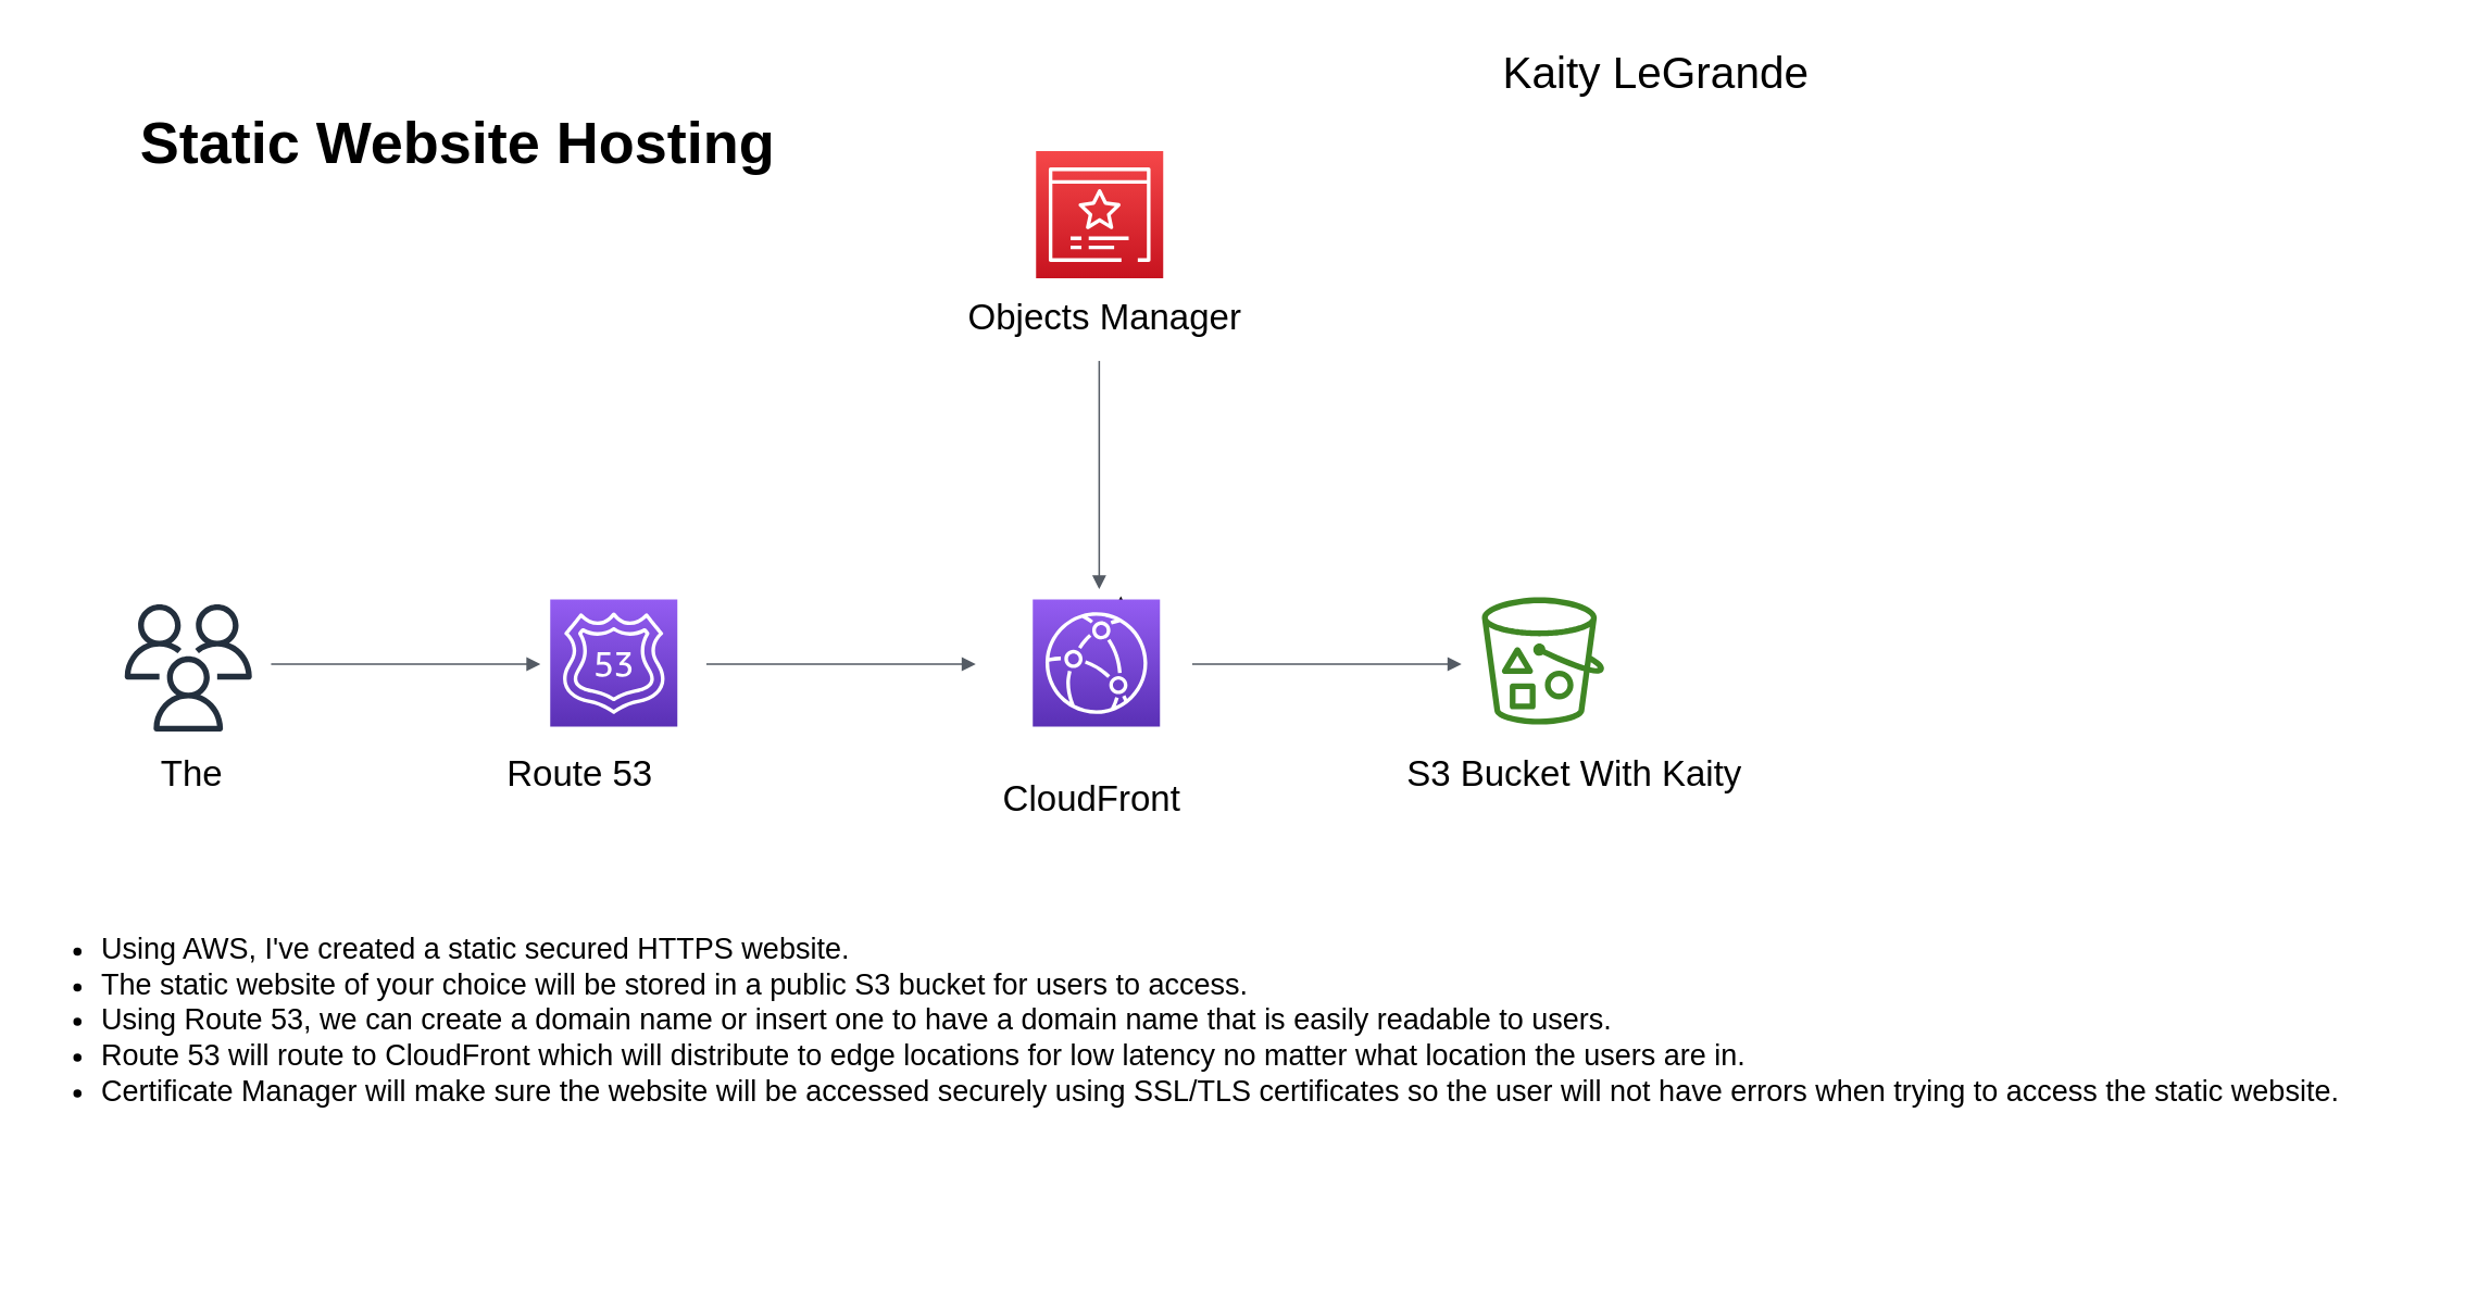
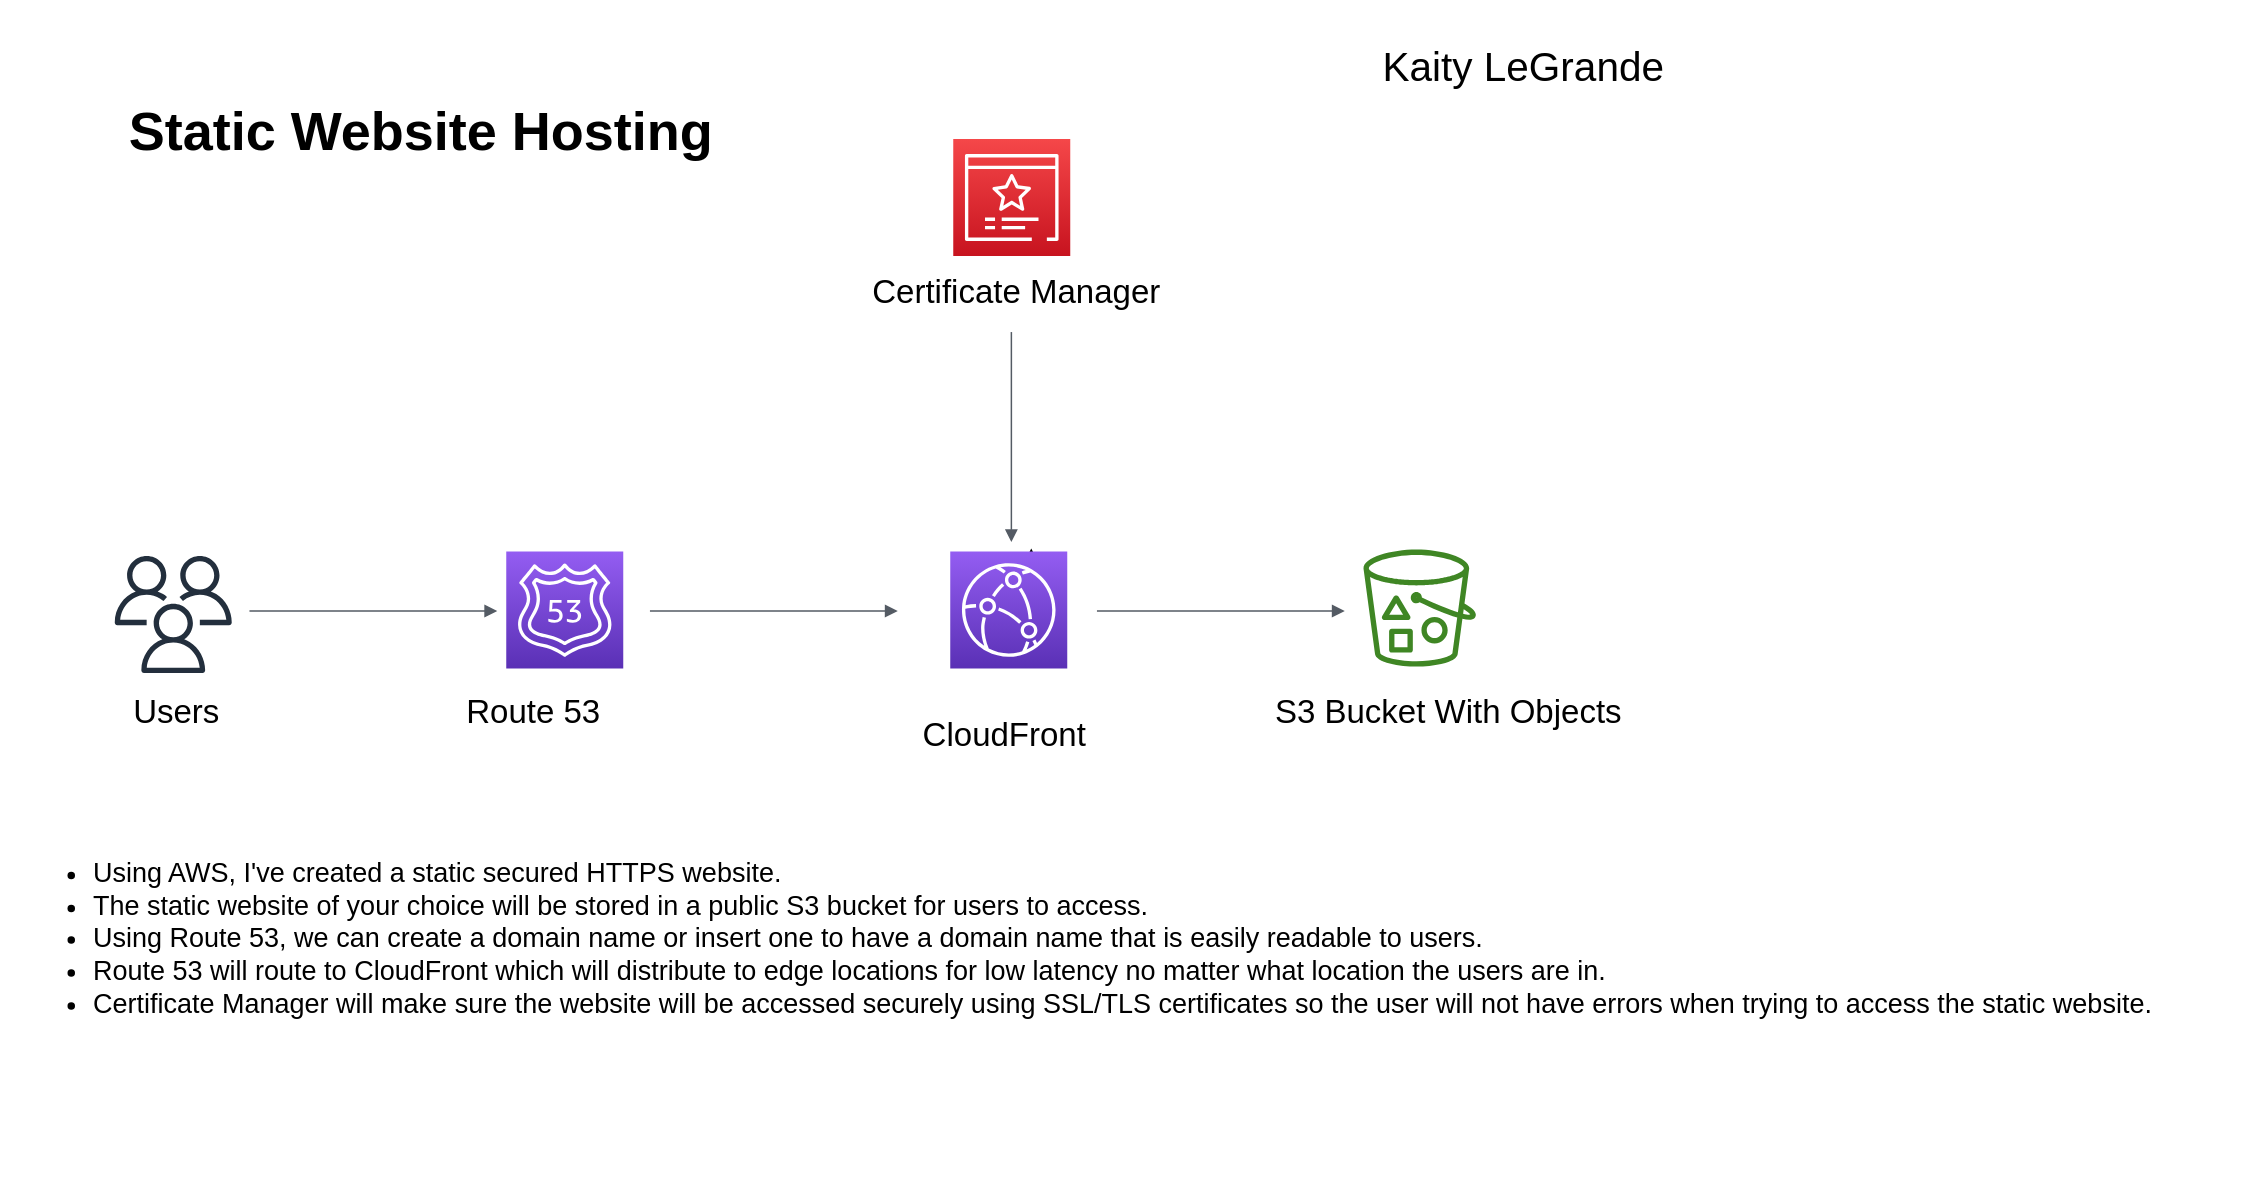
  <mxCell id="0" />
  <mxCell id="1" parent="0" />
  <mxCell id="2" value="" style="sketch=0;points=[[0,0,0],[0.25,0,0],[0.5,0,0],[0.75,0,0],[1,0,0],[0,1,0],[0.25,1,0],[0.5,1,0],[0.75,1,0],[1,1,0],[0,0.25,0],[0,0.5,0],[0,0.75,0],[1,0.25,0],[1,0.5,0],[1,0.75,0]];outlineConnect=0;fontColor=#232F3E;gradientColor=#945DF2;gradientDirection=north;fillColor=#5A30B5;strokeColor=#ffffff;dashed=0;verticalLabelPosition=bottom;verticalAlign=top;align=center;html=1;fontSize=12;fontStyle=0;aspect=fixed;shape=mxgraph.aws4.resourceIcon;resIcon=mxgraph.aws4.route_53;" vertex="1" parent="1"><mxGeometry x="337" y="367" width="78" height="78" as="geometry" /></mxCell>
  <mxCell id="3" style="edgeStyle=orthogonalEdgeStyle;rounded=0;orthogonalLoop=1;jettySize=auto;html=1;exitX=0.5;exitY=1;exitDx=0;exitDy=0;exitPerimeter=0;" edge="1" parent="1"><mxGeometry relative="1" as="geometry"><mxPoint x="687" y="365" as="targetPoint" /><mxPoint x="686" y="373" as="sourcePoint" /></mxGeometry></mxCell>
  <mxCell id="4" value="" style="edgeStyle=orthogonalEdgeStyle;html=1;endArrow=block;elbow=vertical;startArrow=none;endFill=1;strokeColor=#545B64;rounded=0;" edge="1" parent="1"><mxGeometry width="100" relative="1" as="geometry"><mxPoint x="165.8" y="406.647" as="sourcePoint" /><mxPoint x="331" y="406.71" as="targetPoint" /><Array as="points"><mxPoint x="301" y="407" /></Array></mxGeometry></mxCell>
  <mxCell id="5" value="" style="sketch=0;points=[[0,0,0],[0.25,0,0],[0.5,0,0],[0.75,0,0],[1,0,0],[0,1,0],[0.25,1,0],[0.5,1,0],[0.75,1,0],[1,1,0],[0,0.25,0],[0,0.5,0],[0,0.75,0],[1,0.25,0],[1,0.5,0],[1,0.75,0]];outlineConnect=0;fontColor=#232F3E;gradientColor=#F54749;gradientDirection=north;fillColor=#C7131F;strokeColor=#ffffff;dashed=0;verticalLabelPosition=bottom;verticalAlign=top;align=center;html=1;fontSize=12;fontStyle=0;aspect=fixed;shape=mxgraph.aws4.resourceIcon;resIcon=mxgraph.aws4.certificate_manager_3;fontFamily=Helvetica;" vertex="1" parent="1"><mxGeometry x="635" y="92" width="78" height="78" as="geometry" /></mxCell>
  <mxCell id="6" value="" style="sketch=0;outlineConnect=0;fontColor=#232F3E;gradientColor=none;fillColor=#232F3D;strokeColor=none;dashed=0;verticalLabelPosition=bottom;verticalAlign=top;align=center;html=1;fontSize=12;fontStyle=0;aspect=fixed;pointerEvents=1;shape=mxgraph.aws4.users;" vertex="1" parent="1"><mxGeometry x="76" y="370" width="78" height="78" as="geometry" /></mxCell>
  <mxCell id="7" value="" style="sketch=0;points=[[0,0,0],[0.25,0,0],[0.5,0,0],[0.75,0,0],[1,0,0],[0,1,0],[0.25,1,0],[0.5,1,0],[0.75,1,0],[1,1,0],[0,0.25,0],[0,0.5,0],[0,0.75,0],[1,0.25,0],[1,0.5,0],[1,0.75,0]];outlineConnect=0;fontColor=#232F3E;gradientColor=#945DF2;gradientDirection=north;fillColor=#5A30B5;strokeColor=#ffffff;dashed=0;verticalLabelPosition=bottom;verticalAlign=top;align=center;html=1;fontSize=12;fontStyle=0;aspect=fixed;shape=mxgraph.aws4.resourceIcon;resIcon=mxgraph.aws4.cloudfront;" vertex="1" parent="1"><mxGeometry x="633" y="367" width="78" height="78" as="geometry" /></mxCell>
  <mxCell id="8" value="" style="edgeStyle=orthogonalEdgeStyle;html=1;endArrow=block;elbow=vertical;startArrow=none;endFill=1;strokeColor=#545B64;rounded=0;" edge="1" parent="1"><mxGeometry width="100" relative="1" as="geometry"><mxPoint x="432.8" y="406.647" as="sourcePoint" /><mxPoint x="598" y="406.71" as="targetPoint" /><Array as="points"><mxPoint x="568" y="407" /></Array></mxGeometry></mxCell>
  <mxCell id="9" value="" style="sketch=0;outlineConnect=0;fontColor=#232F3E;gradientColor=none;fillColor=#3F8624;strokeColor=none;dashed=0;verticalLabelPosition=bottom;verticalAlign=top;align=center;html=1;fontSize=12;fontStyle=0;aspect=fixed;pointerEvents=1;shape=mxgraph.aws4.bucket_with_objects;" vertex="1" parent="1"><mxGeometry x="908.5" y="365.71" width="75" height="78" as="geometry" /></mxCell>
  <mxCell id="10" value="" style="edgeStyle=orthogonalEdgeStyle;html=1;endArrow=block;elbow=vertical;startArrow=none;endFill=1;strokeColor=#545B64;rounded=0;" edge="1" parent="1"><mxGeometry width="100" relative="1" as="geometry"><mxPoint x="730.8" y="406.647" as="sourcePoint" /><mxPoint x="896" y="406.71" as="targetPoint" /><Array as="points"><mxPoint x="866" y="407" /></Array></mxGeometry></mxCell>
  <mxCell id="11" value="" style="html=1;endArrow=block;elbow=vertical;startArrow=none;endFill=1;strokeColor=#545B64;rounded=0;" edge="1" parent="1"><mxGeometry width="100" relative="1" as="geometry"><mxPoint x="673.75" y="220.71" as="sourcePoint" /><mxPoint x="673.75" y="360.71" as="targetPoint" /></mxGeometry></mxCell>
- <mxCell id="12" value="The" style="text;html=1;resizable=0;autosize=1;align=center;verticalAlign=middle;points=[];fillColor=none;strokeColor=none;rounded=0;fontFamily=Helvetica;fontSize=22;" vertex="1" parent="1"><mxGeometry x="77" y="455" width="80" height="40" as="geometry" /></mxCell>
+ <mxCell id="12" value="Users" style="text;html=1;resizable=0;autosize=1;align=center;verticalAlign=middle;points=[];fillColor=none;strokeColor=none;rounded=0;fontFamily=Helvetica;fontSize=22;" vertex="1" parent="1"><mxGeometry x="77" y="455" width="80" height="40" as="geometry" /></mxCell>
  <mxCell id="13" value="Route 53" style="text;html=1;resizable=0;autosize=1;align=center;verticalAlign=middle;points=[];fillColor=none;strokeColor=none;rounded=0;fontFamily=Helvetica;fontSize=22;" vertex="1" parent="1"><mxGeometry x="300" y="455" width="110" height="40" as="geometry" /></mxCell>
  <mxCell id="14" value="CloudFront" style="text;html=1;resizable=0;autosize=1;align=center;verticalAlign=middle;points=[];fillColor=none;strokeColor=none;rounded=0;fontFamily=Helvetica;fontSize=22;" vertex="1" parent="1"><mxGeometry x="604" y="470" width="130" height="40" as="geometry" /></mxCell>
- <mxCell id="15" value="S3 Bucket With Kaity" style="text;html=1;resizable=0;autosize=1;align=center;verticalAlign=middle;points=[];fillColor=none;strokeColor=none;rounded=0;fontFamily=Helvetica;fontSize=22;" vertex="1" parent="1"><mxGeometry x="840" y="455" width="250" height="40" as="geometry" /></mxCell>
- <mxCell id="16" value="Objects Manager" style="text;html=1;resizable=0;autosize=1;align=center;verticalAlign=middle;points=[];fillColor=none;strokeColor=none;rounded=0;fontFamily=Helvetica;fontSize=22;" vertex="1" parent="1"><mxGeometry x="572" y="175" width="210" height="40" as="geometry" /></mxCell>
+ <mxCell id="15" value="S3 Bucket With Objects" style="text;html=1;resizable=0;autosize=1;align=center;verticalAlign=middle;points=[];fillColor=none;strokeColor=none;rounded=0;fontFamily=Helvetica;fontSize=22;" vertex="1" parent="1"><mxGeometry x="840" y="455" width="250" height="40" as="geometry" /></mxCell>
+ <mxCell id="16" value="Certificate Manager" style="text;html=1;resizable=0;autosize=1;align=center;verticalAlign=middle;points=[];fillColor=none;strokeColor=none;rounded=0;fontFamily=Helvetica;fontSize=22;" vertex="1" parent="1"><mxGeometry x="572" y="175" width="210" height="40" as="geometry" /></mxCell>
  <mxCell id="17" value="&lt;ul style=&quot;font-size: 18px;&quot;&gt;&lt;li&gt;&lt;font style=&quot;font-size: 18px;&quot;&gt;Using AWS, I've created a static secured HTTPS website. &lt;/font&gt;&lt;/li&gt;&lt;li&gt;&lt;font style=&quot;font-size: 18px;&quot;&gt;The static website of your choice will be stored in a public S3 bucket for users to access.&lt;/font&gt;&lt;/li&gt;&lt;li&gt;&lt;font style=&quot;font-size: 18px;&quot;&gt;Using Route 53, we can create a domain name or insert one to have a domain name that is easily readable to users.&lt;/font&gt;&lt;/li&gt;&lt;li&gt;&lt;font style=&quot;font-size: 18px;&quot;&gt;Route 53 will route to CloudFront which will distribute to edge locations for low latency no matter what location the users are in.&lt;/font&gt;&lt;/li&gt;&lt;li&gt;&lt;font style=&quot;font-size: 18px;&quot;&gt;Certificate Manager will make sure the website will be accessed securely using SSL/TLS certificates so the user will not have errors when trying to access the static website.&lt;/font&gt;&lt;/li&gt;&lt;/ul&gt;&amp;nbsp;" style="text;html=1;resizable=0;autosize=1;align=left;verticalAlign=middle;points=[];fillColor=none;strokeColor=none;rounded=0;fontFamily=Helvetica;fontSize=59;spacingTop=22;spacingRight=32;" vertex="1" parent="1"><mxGeometry x="20" y="525" width="1470" height="250" as="geometry" /></mxCell>
  <mxCell id="18" value="&lt;font size=&quot;1&quot; style=&quot;&quot;&gt;&lt;b style=&quot;font-size: 36px;&quot;&gt;Static Website Hosting&lt;/b&gt;&lt;/font&gt;" style="text;html=1;resizable=0;autosize=1;align=center;verticalAlign=middle;points=[];fillColor=none;strokeColor=none;rounded=0;fontFamily=Helvetica;fontSize=18;" vertex="1" parent="1"><mxGeometry x="75" y="57" width="410" height="60" as="geometry" /></mxCell>
  <mxCell id="19" value="Kaity LeGrande" style="text;html=1;resizable=0;autosize=1;align=center;verticalAlign=middle;points=[];fillColor=none;strokeColor=none;rounded=0;fontFamily=Helvetica;fontSize=27;" vertex="1" parent="1"><mxGeometry x="910" y="20" width="210" height="50" as="geometry" /></mxCell>
